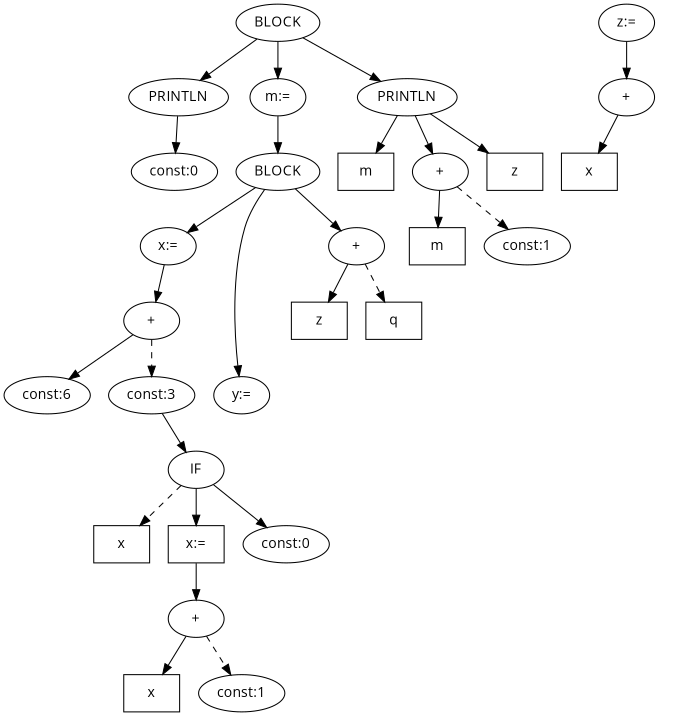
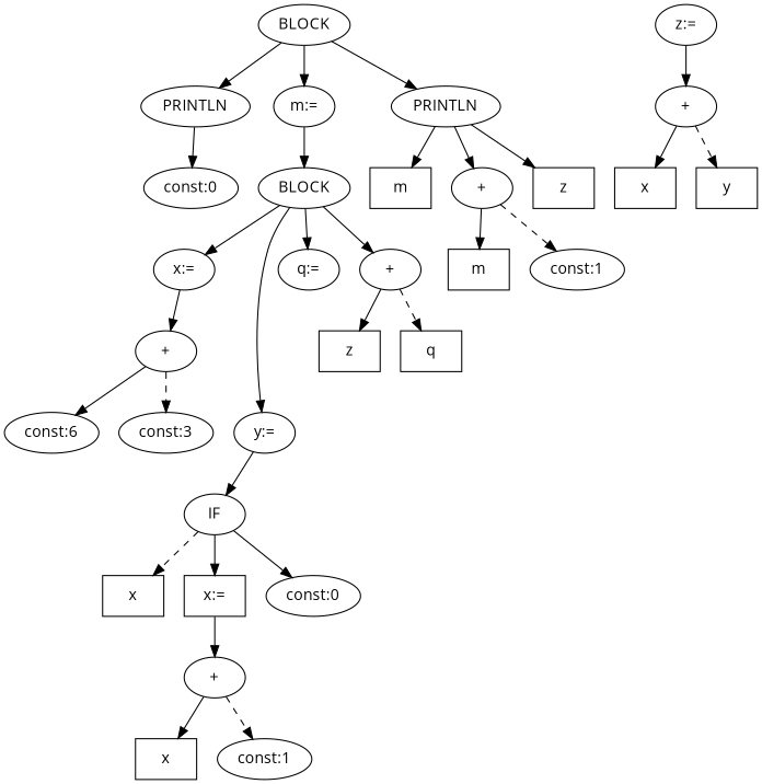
  digraph {
    fontname="Open Sans"
    node [fontname="Open Sans"]
    edge [fontname="Open Sans"]
    n1 [label=BLOCK]
    n2 [label=PRINTLN]
    n3 [label="m:="]
    n4 [label=PRINTLN]
    n5 [label="const:0"]
    n6 [label=BLOCK]
    n7 [label=m shape=box]
    n8 [label="+"]
    n9 [label=z shape=box]
    n10 [label="x:="]
    n11 [label="y:="]
+   n12 [label="q:="]
    n13 [label="+"]
    n14 [label="+"]
    n15 [label=IF]
    n16 [label=z shape=box]
    n17 [label=q shape=box]
    n18 [label="const:6"]
    n19 [label="const:3"]
    n20 [label=x shape=box]
    n21 [label="x:=" shape=box]
    n22 [label="const:0"]
    n23 [label="+"]
    n24 [label=x shape=box]
    n25 [label="const:1"]
    n26 [label="z:="]
    n27 [label="+"]
    n28 [label=x shape=box]
+   n29 [label=y shape=box]
    n30 [label=m shape=box]
    n31 [label="const:1"]
    n1 -> n2
    n1 -> n3
    n1 -> n4
    n2 -> n5
    n3 -> n6
    n4 -> n7
    n4 -> n8
    n4 -> n9
    n6 -> n10
    n6 -> n11
+   n6 -> n12
    n6 -> n13
    n8 -> n30
    n8 -> n31 [style=dashed]
    n10 -> n14
-   n19 -> n15
+   n11 -> n15
    n13 -> n16
    n13 -> n17 [style=dashed]
    n14 -> n18
    n14 -> n19 [style=dashed]
    n15 -> n20 [style=dashed]
    n15 -> n21
    n15 -> n22
    n21 -> n23
    n23 -> n24
    n23 -> n25 [style=dashed]
    n26 -> n27
    n27 -> n28
+   n27 -> n29 [style=dashed]
  }
